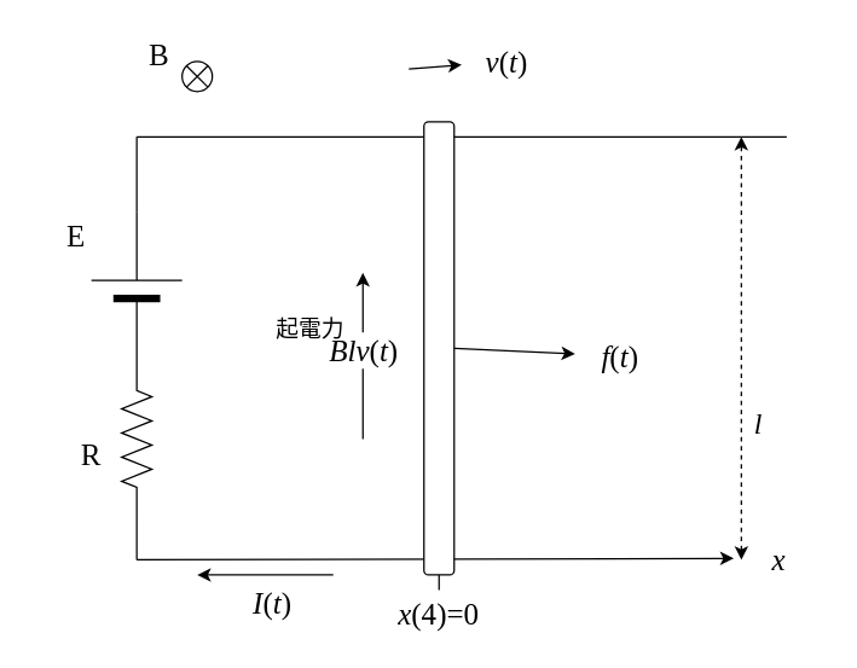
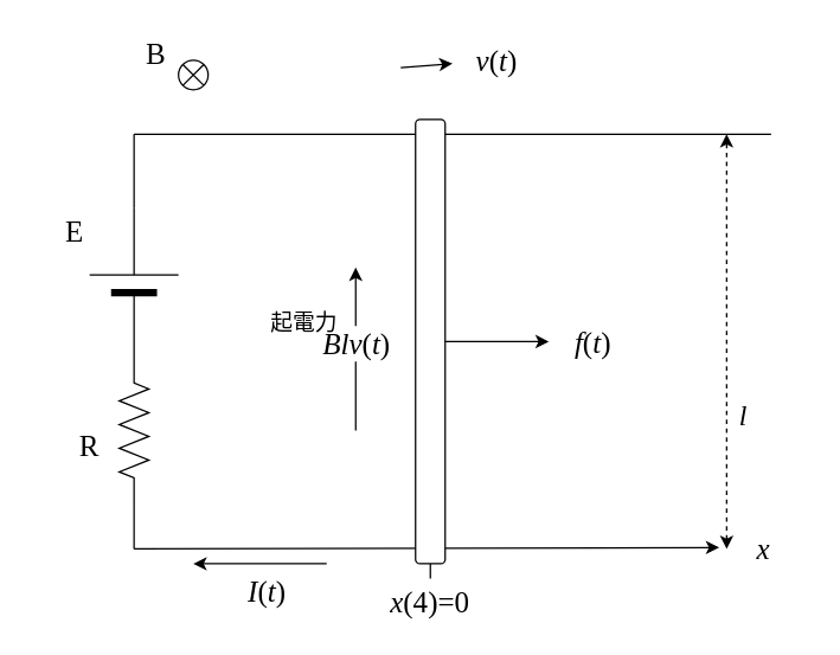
  <mxCell id="0" />
  <mxCell id="1" parent="0" />
  <mxCell id="2" value="" style="endArrow=classic;html=1;fontFamily=Times New Roman;fontSize=20;" parent="1" target="6" edge="1"><mxGeometry width="50" height="50" relative="1" as="geometry"><mxPoint x="90" y="370" as="sourcePoint" /><mxPoint x="490" y="370" as="targetPoint" /></mxGeometry></mxCell>
  <mxCell id="3" value="" style="endArrow=none;html=1;" parent="1" edge="1"><mxGeometry width="50" height="50" relative="1" as="geometry"><mxPoint x="520" y="90" as="sourcePoint" /><mxPoint x="90" y="90" as="targetPoint" /></mxGeometry></mxCell>
  <mxCell id="4" value="" style="verticalLabelPosition=bottom;shadow=0;dashed=0;align=center;fillColor=#000000;html=1;verticalAlign=top;strokeWidth=1;shape=mxgraph.electrical.miscellaneous.monocell_battery;rotation=-90;" parent="1" vertex="1"><mxGeometry x="40" y="160" width="100" height="60" as="geometry" /></mxCell>
  <mxCell id="5" value="" style="rounded=1;whiteSpace=wrap;html=1;" parent="1" vertex="1"><mxGeometry x="280" y="80" width="20" height="300" as="geometry" /></mxCell>
  <mxCell id="6" value="&lt;i&gt;x&lt;/i&gt;" style="text;html=1;strokeColor=none;fillColor=none;align=center;verticalAlign=middle;whiteSpace=wrap;rounded=0;fontFamily=Times New Roman;fontSize=20;" parent="1" vertex="1"><mxGeometry x="485" y="354" width="60" height="30" as="geometry" /></mxCell>
  <mxCell id="7" value="&lt;i&gt;x&lt;/i&gt;(4)=0" style="text;html=1;strokeColor=none;fillColor=none;align=center;verticalAlign=middle;whiteSpace=wrap;rounded=0;fontFamily=Times New Roman;fontSize=20;" parent="1" vertex="1"><mxGeometry x="260" y="390" width="60" height="30" as="geometry" /></mxCell>
  <mxCell id="8" value="" style="endArrow=none;html=1;fontFamily=Times New Roman;fontSize=20;entryX=0.5;entryY=0;entryDx=0;entryDy=0;" parent="1" source="5" target="7" edge="1"><mxGeometry width="50" height="50" relative="1" as="geometry"><mxPoint x="310" y="270" as="sourcePoint" /><mxPoint x="360" y="220" as="targetPoint" /></mxGeometry></mxCell>
  <mxCell id="9" value="E" style="text;html=1;strokeColor=none;fillColor=none;align=center;verticalAlign=middle;whiteSpace=wrap;rounded=0;fontFamily=Times New Roman;fontSize=20;" parent="1" vertex="1"><mxGeometry x="20" y="140" width="60" height="30" as="geometry" /></mxCell>
  <mxCell id="10" value="R" style="text;html=1;strokeColor=none;fillColor=none;align=center;verticalAlign=middle;whiteSpace=wrap;rounded=0;fontFamily=Times New Roman;fontSize=20;" parent="1" vertex="1"><mxGeometry x="30" y="285" width="60" height="30" as="geometry" /></mxCell>
  <mxCell id="11" value="B" style="text;html=1;strokeColor=none;fillColor=none;align=center;verticalAlign=middle;whiteSpace=wrap;rounded=0;fontFamily=Times New Roman;fontSize=20;" parent="1" vertex="1"><mxGeometry x="90" y="20" width="30" height="30" as="geometry" /></mxCell>
  <mxCell id="12" value="" style="pointerEvents=1;verticalLabelPosition=bottom;shadow=0;dashed=0;align=center;html=1;verticalAlign=top;shape=mxgraph.electrical.resistors.resistor_2;fontFamily=Times New Roman;fontSize=20;fillColor=#000000;rotation=-90;" parent="1" vertex="1"><mxGeometry x="40" y="280" width="100" height="20" as="geometry" /></mxCell>
  <mxCell id="13" value="" style="endArrow=none;html=1;fontFamily=Times New Roman;fontSize=20;exitX=0;exitY=0.5;exitDx=0;exitDy=0;exitPerimeter=0;" parent="1" source="12" edge="1"><mxGeometry width="50" height="50" relative="1" as="geometry"><mxPoint x="100" y="240" as="sourcePoint" /><mxPoint x="90" y="370" as="targetPoint" /></mxGeometry></mxCell>
  <mxCell id="14" value="" style="endArrow=classic;html=1;fontFamily=Times New Roman;fontSize=20;" parent="1" target="15" edge="1"><mxGeometry width="50" height="50" relative="1" as="geometry"><mxPoint x="270" y="45" as="sourcePoint" /><mxPoint x="330" y="45" as="targetPoint" /></mxGeometry></mxCell>
  <mxCell id="15" value="&lt;i&gt;v&lt;/i&gt;(&lt;i&gt;t&lt;/i&gt;)" style="text;html=1;strokeColor=none;fillColor=none;align=center;verticalAlign=middle;whiteSpace=wrap;rounded=0;fontFamily=Times New Roman;fontSize=20;" parent="1" vertex="1"><mxGeometry x="305" y="25" width="60" height="30" as="geometry" /></mxCell>
  <mxCell id="16" value="" style="endArrow=classic;html=1;fontFamily=Times New Roman;fontSize=20;" parent="1" edge="1"><mxGeometry width="50" height="50" relative="1" as="geometry"><mxPoint x="239.62" y="290" as="sourcePoint" /><mxPoint x="239.62" y="180" as="targetPoint" /><Array as="points"><mxPoint x="239.62" y="205" /></Array></mxGeometry></mxCell>
  <mxCell id="17" value="&lt;i&gt;Blv&lt;/i&gt;(&lt;i&gt;t&lt;/i&gt;)" style="edgeLabel;html=1;align=center;verticalAlign=middle;resizable=0;points=[];fontSize=20;fontFamily=Times New Roman;" parent="16" vertex="1" connectable="0"><mxGeometry x="-0.365" y="-2" relative="1" as="geometry"><mxPoint x="-2" y="-25" as="offset" /></mxGeometry></mxCell>
  <mxCell id="18" value="&lt;font style=&quot;font-size: 15px&quot;&gt;起電力&lt;/font&gt;" style="text;html=1;strokeColor=none;fillColor=none;align=center;verticalAlign=middle;whiteSpace=wrap;rounded=0;fontFamily=Times New Roman;fontSize=20;" parent="1" vertex="1"><mxGeometry x="175" y="200" width="60" height="30" as="geometry" /></mxCell>
  <mxCell id="19" value="" style="endArrow=classic;startArrow=classic;html=1;fontFamily=Times New Roman;fontSize=15;dashed=1;" parent="1" edge="1"><mxGeometry width="50" height="50" relative="1" as="geometry"><mxPoint x="490" y="370" as="sourcePoint" /><mxPoint x="490" y="90" as="targetPoint" /></mxGeometry></mxCell>
  <mxCell id="20" value="&lt;i&gt;&lt;font style=&quot;font-size: 19px&quot;&gt;l&lt;/font&gt;&lt;/i&gt;" style="edgeLabel;html=1;align=center;verticalAlign=middle;resizable=0;points=[];fontSize=15;fontFamily=Times New Roman;" parent="19" vertex="1" connectable="0"><mxGeometry x="0.135" y="-2" relative="1" as="geometry"><mxPoint x="8" y="69" as="offset" /></mxGeometry></mxCell>
  <mxCell id="21" value="" style="group" parent="1" vertex="1" connectable="0"><mxGeometry x="110" y="30" width="40" height="40" as="geometry" /></mxCell>
  <mxCell id="22" value="" style="ellipse;whiteSpace=wrap;html=1;aspect=fixed;fontFamily=Times New Roman;fontSize=20;" parent="21" vertex="1"><mxGeometry x="10" y="10" width="20" height="20" as="geometry" /></mxCell>
  <mxCell id="23" value="" style="endArrow=none;html=1;fontFamily=Times New Roman;fontSize=19;exitX=0;exitY=0;exitDx=0;exitDy=0;entryX=1;entryY=1;entryDx=0;entryDy=0;" parent="21" source="22" target="22" edge="1"><mxGeometry width="50" height="50" relative="1" as="geometry"><mxPoint x="-10" y="130" as="sourcePoint" /><mxPoint x="40" y="80" as="targetPoint" /></mxGeometry></mxCell>
  <mxCell id="24" value="" style="endArrow=none;html=1;fontFamily=Times New Roman;fontSize=19;exitX=1;exitY=0;exitDx=0;exitDy=0;entryX=0;entryY=1;entryDx=0;entryDy=0;" parent="21" source="22" target="22" edge="1"><mxGeometry width="50" height="50" relative="1" as="geometry"><mxPoint x="115.858" y="75.858" as="sourcePoint" /><mxPoint x="144.142" y="104.142" as="targetPoint" /></mxGeometry></mxCell>
  <mxCell id="25" value="" style="endArrow=none;html=1;fontFamily=Times New Roman;fontSize=19;exitX=1;exitY=0.5;exitDx=0;exitDy=0;exitPerimeter=0;" parent="1" source="4" edge="1"><mxGeometry width="50" height="50" relative="1" as="geometry"><mxPoint x="90" y="250" as="sourcePoint" /><mxPoint x="90" y="90" as="targetPoint" /></mxGeometry></mxCell>
  <mxCell id="26" value="" style="endArrow=classic;html=1;fontFamily=Times New Roman;fontSize=20;exitX=1;exitY=0.5;exitDx=0;exitDy=0;" edge="1" parent="1" source="5" target="27"><mxGeometry width="50" height="50" relative="1" as="geometry"><mxPoint x="280" y="55" as="sourcePoint" /><mxPoint x="400" y="230" as="targetPoint" /></mxGeometry></mxCell>
- <mxCell id="27" value="&lt;font face=&quot;Times New Roman&quot; style=&quot;font-size: 20px&quot;&gt;&lt;i&gt;f&lt;/i&gt;(&lt;i&gt;t&lt;/i&gt;)&lt;/font&gt;" style="text;html=1;strokeColor=none;fillColor=none;align=center;verticalAlign=middle;whiteSpace=wrap;rounded=0;" vertex="1" parent="1"><mxGeometry x="380" y="220" width="60" height="30" as="geometry" /></mxCell>
+ <mxCell id="27" value="&lt;font face=&quot;Times New Roman&quot; style=&quot;font-size: 20px&quot;&gt;&lt;i&gt;f&lt;/i&gt;(&lt;i&gt;t&lt;/i&gt;)&lt;/font&gt;" style="text;html=1;strokeColor=none;fillColor=none;align=center;verticalAlign=middle;whiteSpace=wrap;rounded=0;" vertex="1" parent="1"><mxGeometry x="370" y="215" width="60" height="30" as="geometry" /></mxCell>
  <mxCell id="28" value="" style="endArrow=classic;html=1;fontFamily=Times New Roman;fontSize=20;" edge="1" parent="1"><mxGeometry width="50" height="50" relative="1" as="geometry"><mxPoint x="220" y="380" as="sourcePoint" /><mxPoint x="130" y="380" as="targetPoint" /></mxGeometry></mxCell>
  <mxCell id="29" value="&lt;i&gt;I&lt;/i&gt;(&lt;i&gt;t&lt;/i&gt;)" style="text;html=1;strokeColor=none;fillColor=none;align=center;verticalAlign=middle;whiteSpace=wrap;rounded=0;fontFamily=Times New Roman;fontSize=20;" vertex="1" parent="1"><mxGeometry x="150" y="383" width="60" height="30" as="geometry" /></mxCell>
